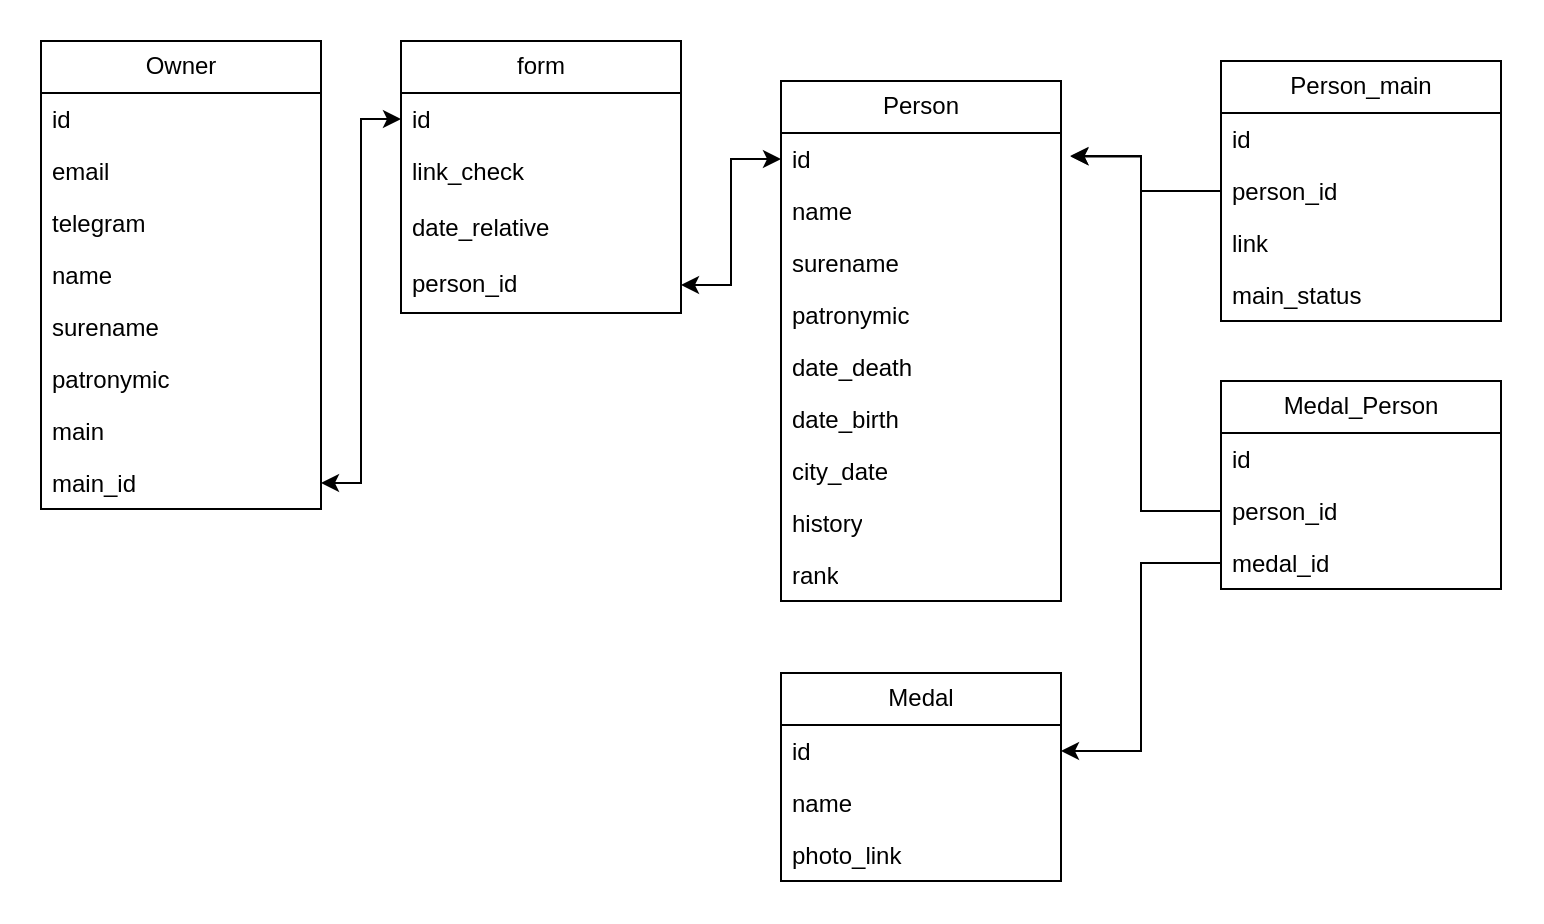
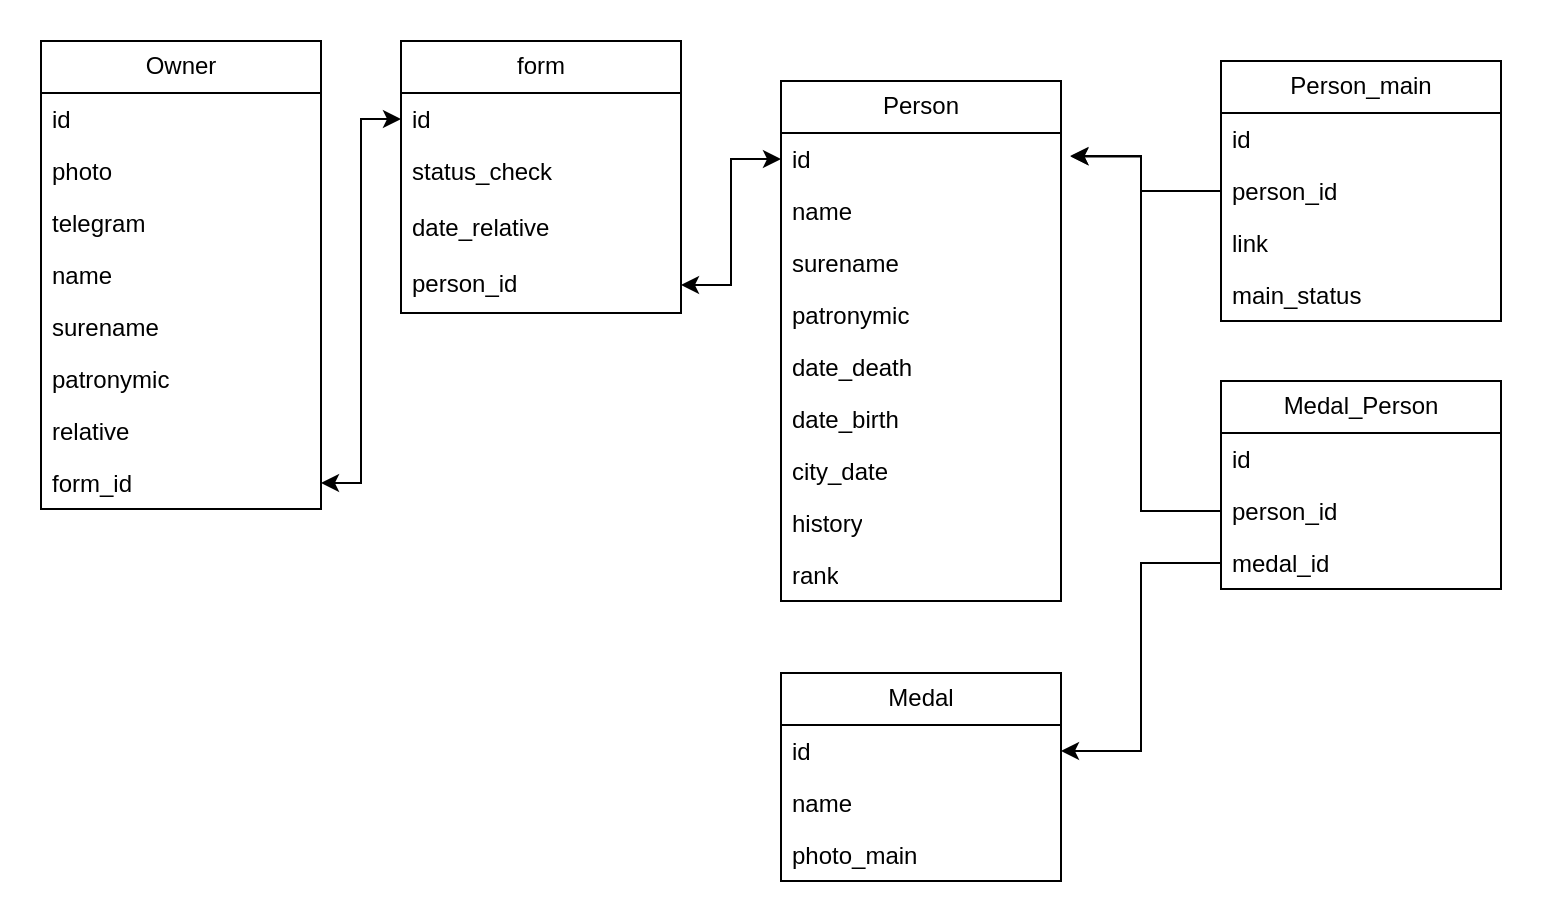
  <mxCell id="0" />
  <mxCell id="1" parent="0" />
  <mxCell id="2" value="form" style="swimlane;fontStyle=0;childLayout=stackLayout;horizontal=1;startSize=26;fillColor=none;horizontalStack=0;resizeParent=1;resizeParentMax=0;resizeLast=0;collapsible=1;marginBottom=0;html=1;" parent="1" vertex="1"><mxGeometry x="200" y="20" width="140" height="136" as="geometry"><mxRectangle x="180" y="110" width="80" height="30" as="alternateBounds" /></mxGeometry></mxCell>
  <mxCell id="3" value="id" style="text;strokeColor=none;fillColor=none;align=left;verticalAlign=top;spacingLeft=4;spacingRight=4;overflow=hidden;rotatable=0;points=[[0,0.5],[1,0.5]];portConstraint=eastwest;whiteSpace=wrap;html=1;" parent="2" vertex="1"><mxGeometry y="26" width="140" height="26" as="geometry" /></mxCell>
- <mxCell id="4" value="link_check&lt;div&gt;&lt;br&gt;&lt;/div&gt;" style="text;strokeColor=none;fillColor=none;align=left;verticalAlign=top;spacingLeft=4;spacingRight=4;overflow=hidden;rotatable=0;points=[[0,0.5],[1,0.5]];portConstraint=eastwest;whiteSpace=wrap;html=1;" parent="2" vertex="1"><mxGeometry y="52" width="140" height="28" as="geometry" /></mxCell>
+ <mxCell id="4" value="status_check&lt;div&gt;&lt;br&gt;&lt;/div&gt;" style="text;strokeColor=none;fillColor=none;align=left;verticalAlign=top;spacingLeft=4;spacingRight=4;overflow=hidden;rotatable=0;points=[[0,0.5],[1,0.5]];portConstraint=eastwest;whiteSpace=wrap;html=1;" parent="2" vertex="1"><mxGeometry y="52" width="140" height="28" as="geometry" /></mxCell>
  <mxCell id="5" value="date_relative" style="text;strokeColor=none;fillColor=none;align=left;verticalAlign=top;spacingLeft=4;spacingRight=4;overflow=hidden;rotatable=0;points=[[0,0.5],[1,0.5]];portConstraint=eastwest;whiteSpace=wrap;html=1;" parent="2" vertex="1"><mxGeometry y="80" width="140" height="28" as="geometry" /></mxCell>
  <mxCell id="6" value="person_id" style="text;strokeColor=none;fillColor=none;align=left;verticalAlign=top;spacingLeft=4;spacingRight=4;overflow=hidden;rotatable=0;points=[[0,0.5],[1,0.5]];portConstraint=eastwest;whiteSpace=wrap;html=1;" parent="2" vertex="1"><mxGeometry y="108" width="140" height="28" as="geometry" /></mxCell>
  <mxCell id="7" value="Owner" style="swimlane;fontStyle=0;childLayout=stackLayout;horizontal=1;startSize=26;fillColor=none;horizontalStack=0;resizeParent=1;resizeParentMax=0;resizeLast=0;collapsible=1;marginBottom=0;html=1;" parent="1" vertex="1"><mxGeometry x="20" y="20" width="140" height="234" as="geometry" /></mxCell>
  <mxCell id="8" value="id" style="text;strokeColor=none;fillColor=none;align=left;verticalAlign=top;spacingLeft=4;spacingRight=4;overflow=hidden;rotatable=0;points=[[0,0.5],[1,0.5]];portConstraint=eastwest;whiteSpace=wrap;html=1;" parent="7" vertex="1"><mxGeometry y="26" width="140" height="26" as="geometry" /></mxCell>
- <mxCell id="9" value="email" style="text;strokeColor=none;fillColor=none;align=left;verticalAlign=top;spacingLeft=4;spacingRight=4;overflow=hidden;rotatable=0;points=[[0,0.5],[1,0.5]];portConstraint=eastwest;whiteSpace=wrap;html=1;" parent="7" vertex="1"><mxGeometry y="52" width="140" height="26" as="geometry" /></mxCell>
+ <mxCell id="9" value="photo" style="text;strokeColor=none;fillColor=none;align=left;verticalAlign=top;spacingLeft=4;spacingRight=4;overflow=hidden;rotatable=0;points=[[0,0.5],[1,0.5]];portConstraint=eastwest;whiteSpace=wrap;html=1;" parent="7" vertex="1"><mxGeometry y="52" width="140" height="26" as="geometry" /></mxCell>
  <mxCell id="10" value="telegram" style="text;strokeColor=none;fillColor=none;align=left;verticalAlign=top;spacingLeft=4;spacingRight=4;overflow=hidden;rotatable=0;points=[[0,0.5],[1,0.5]];portConstraint=eastwest;whiteSpace=wrap;html=1;" parent="7" vertex="1"><mxGeometry y="78" width="140" height="26" as="geometry" /></mxCell>
  <mxCell id="11" value="name" style="text;strokeColor=none;fillColor=none;align=left;verticalAlign=top;spacingLeft=4;spacingRight=4;overflow=hidden;rotatable=0;points=[[0,0.5],[1,0.5]];portConstraint=eastwest;whiteSpace=wrap;html=1;" parent="7" vertex="1"><mxGeometry y="104" width="140" height="26" as="geometry" /></mxCell>
  <mxCell id="12" value="surename" style="text;strokeColor=none;fillColor=none;align=left;verticalAlign=top;spacingLeft=4;spacingRight=4;overflow=hidden;rotatable=0;points=[[0,0.5],[1,0.5]];portConstraint=eastwest;whiteSpace=wrap;html=1;" parent="7" vertex="1"><mxGeometry y="130" width="140" height="26" as="geometry" /></mxCell>
  <mxCell id="13" value="patronymic" style="text;strokeColor=none;fillColor=none;align=left;verticalAlign=top;spacingLeft=4;spacingRight=4;overflow=hidden;rotatable=0;points=[[0,0.5],[1,0.5]];portConstraint=eastwest;whiteSpace=wrap;html=1;" parent="7" vertex="1"><mxGeometry y="156" width="140" height="26" as="geometry" /></mxCell>
- <mxCell id="14" value="main" style="text;strokeColor=none;fillColor=none;align=left;verticalAlign=top;spacingLeft=4;spacingRight=4;overflow=hidden;rotatable=0;points=[[0,0.5],[1,0.5]];portConstraint=eastwest;whiteSpace=wrap;html=1;" parent="7" vertex="1"><mxGeometry y="182" width="140" height="26" as="geometry" /></mxCell>
- <mxCell id="15" value="main_id" style="text;strokeColor=none;fillColor=none;align=left;verticalAlign=top;spacingLeft=4;spacingRight=4;overflow=hidden;rotatable=0;points=[[0,0.5],[1,0.5]];portConstraint=eastwest;whiteSpace=wrap;html=1;" parent="7" vertex="1"><mxGeometry y="208" width="140" height="26" as="geometry" /></mxCell>
+ <mxCell id="14" value="relative" style="text;strokeColor=none;fillColor=none;align=left;verticalAlign=top;spacingLeft=4;spacingRight=4;overflow=hidden;rotatable=0;points=[[0,0.5],[1,0.5]];portConstraint=eastwest;whiteSpace=wrap;html=1;" parent="7" vertex="1"><mxGeometry y="182" width="140" height="26" as="geometry" /></mxCell>
+ <mxCell id="15" value="form_id" style="text;strokeColor=none;fillColor=none;align=left;verticalAlign=top;spacingLeft=4;spacingRight=4;overflow=hidden;rotatable=0;points=[[0,0.5],[1,0.5]];portConstraint=eastwest;whiteSpace=wrap;html=1;" parent="7" vertex="1"><mxGeometry y="208" width="140" height="26" as="geometry" /></mxCell>
  <mxCell id="16" value="Person" style="swimlane;fontStyle=0;childLayout=stackLayout;horizontal=1;startSize=26;fillColor=none;horizontalStack=0;resizeParent=1;resizeParentMax=0;resizeLast=0;collapsible=1;marginBottom=0;html=1;" parent="1" vertex="1"><mxGeometry x="390" y="40" width="140" height="260" as="geometry" /></mxCell>
  <mxCell id="17" value="id" style="text;strokeColor=none;fillColor=none;align=left;verticalAlign=top;spacingLeft=4;spacingRight=4;overflow=hidden;rotatable=0;points=[[0,0.5],[1,0.5]];portConstraint=eastwest;whiteSpace=wrap;html=1;" parent="16" vertex="1"><mxGeometry y="26" width="140" height="26" as="geometry" /></mxCell>
  <mxCell id="18" value="name" style="text;strokeColor=none;fillColor=none;align=left;verticalAlign=top;spacingLeft=4;spacingRight=4;overflow=hidden;rotatable=0;points=[[0,0.5],[1,0.5]];portConstraint=eastwest;whiteSpace=wrap;html=1;" parent="16" vertex="1"><mxGeometry y="52" width="140" height="26" as="geometry" /></mxCell>
  <mxCell id="19" value="surename" style="text;strokeColor=none;fillColor=none;align=left;verticalAlign=top;spacingLeft=4;spacingRight=4;overflow=hidden;rotatable=0;points=[[0,0.5],[1,0.5]];portConstraint=eastwest;whiteSpace=wrap;html=1;" parent="16" vertex="1"><mxGeometry y="78" width="140" height="26" as="geometry" /></mxCell>
  <mxCell id="20" value="patronymic" style="text;strokeColor=none;fillColor=none;align=left;verticalAlign=top;spacingLeft=4;spacingRight=4;overflow=hidden;rotatable=0;points=[[0,0.5],[1,0.5]];portConstraint=eastwest;whiteSpace=wrap;html=1;" parent="16" vertex="1"><mxGeometry y="104" width="140" height="26" as="geometry" /></mxCell>
  <mxCell id="21" value="date_death" style="text;strokeColor=none;fillColor=none;align=left;verticalAlign=top;spacingLeft=4;spacingRight=4;overflow=hidden;rotatable=0;points=[[0,0.5],[1,0.5]];portConstraint=eastwest;whiteSpace=wrap;html=1;" parent="16" vertex="1"><mxGeometry y="130" width="140" height="26" as="geometry" /></mxCell>
  <mxCell id="22" value="date_birth" style="text;strokeColor=none;fillColor=none;align=left;verticalAlign=top;spacingLeft=4;spacingRight=4;overflow=hidden;rotatable=0;points=[[0,0.5],[1,0.5]];portConstraint=eastwest;whiteSpace=wrap;html=1;" parent="16" vertex="1"><mxGeometry y="156" width="140" height="26" as="geometry" /></mxCell>
  <mxCell id="23" value="city_date" style="text;strokeColor=none;fillColor=none;align=left;verticalAlign=top;spacingLeft=4;spacingRight=4;overflow=hidden;rotatable=0;points=[[0,0.5],[1,0.5]];portConstraint=eastwest;whiteSpace=wrap;html=1;" parent="16" vertex="1"><mxGeometry y="182" width="140" height="26" as="geometry" /></mxCell>
  <mxCell id="24" value="history" style="text;strokeColor=none;fillColor=none;align=left;verticalAlign=top;spacingLeft=4;spacingRight=4;overflow=hidden;rotatable=0;points=[[0,0.5],[1,0.5]];portConstraint=eastwest;whiteSpace=wrap;html=1;" parent="16" vertex="1"><mxGeometry y="208" width="140" height="26" as="geometry" /></mxCell>
  <mxCell id="25" value="rank" style="text;strokeColor=none;fillColor=none;align=left;verticalAlign=top;spacingLeft=4;spacingRight=4;overflow=hidden;rotatable=0;points=[[0,0.5],[1,0.5]];portConstraint=eastwest;whiteSpace=wrap;html=1;" parent="16" vertex="1"><mxGeometry y="234" width="140" height="26" as="geometry" /></mxCell>
  <mxCell id="26" style="edgeStyle=orthogonalEdgeStyle;rounded=0;orthogonalLoop=1;jettySize=auto;html=1;entryX=0;entryY=0.5;entryDx=0;entryDy=0;startArrow=classic;startFill=1;" parent="1" source="6" target="17" edge="1"><mxGeometry relative="1" as="geometry" /></mxCell>
  <mxCell id="27" value="Medal" style="swimlane;fontStyle=0;childLayout=stackLayout;horizontal=1;startSize=26;fillColor=none;horizontalStack=0;resizeParent=1;resizeParentMax=0;resizeLast=0;collapsible=1;marginBottom=0;html=1;" parent="1" vertex="1"><mxGeometry x="390" y="336" width="140" height="104" as="geometry" /></mxCell>
  <mxCell id="28" value="id" style="text;strokeColor=none;fillColor=none;align=left;verticalAlign=top;spacingLeft=4;spacingRight=4;overflow=hidden;rotatable=0;points=[[0,0.5],[1,0.5]];portConstraint=eastwest;whiteSpace=wrap;html=1;" parent="27" vertex="1"><mxGeometry y="26" width="140" height="26" as="geometry" /></mxCell>
  <mxCell id="29" value="name" style="text;strokeColor=none;fillColor=none;align=left;verticalAlign=top;spacingLeft=4;spacingRight=4;overflow=hidden;rotatable=0;points=[[0,0.5],[1,0.5]];portConstraint=eastwest;whiteSpace=wrap;html=1;" parent="27" vertex="1"><mxGeometry y="52" width="140" height="26" as="geometry" /></mxCell>
- <mxCell id="30" value="photo_link" style="text;strokeColor=none;fillColor=none;align=left;verticalAlign=top;spacingLeft=4;spacingRight=4;overflow=hidden;rotatable=0;points=[[0,0.5],[1,0.5]];portConstraint=eastwest;whiteSpace=wrap;html=1;" parent="27" vertex="1"><mxGeometry y="78" width="140" height="26" as="geometry" /></mxCell>
+ <mxCell id="30" value="photo_main" style="text;strokeColor=none;fillColor=none;align=left;verticalAlign=top;spacingLeft=4;spacingRight=4;overflow=hidden;rotatable=0;points=[[0,0.5],[1,0.5]];portConstraint=eastwest;whiteSpace=wrap;html=1;" parent="27" vertex="1"><mxGeometry y="78" width="140" height="26" as="geometry" /></mxCell>
  <mxCell id="31" style="edgeStyle=orthogonalEdgeStyle;rounded=0;orthogonalLoop=1;jettySize=auto;html=1;entryX=0;entryY=0.5;entryDx=0;entryDy=0;startArrow=classic;startFill=1;" parent="1" source="15" target="3" edge="1"><mxGeometry relative="1" as="geometry" /></mxCell>
  <mxCell id="32" value="Medal_Person" style="swimlane;fontStyle=0;childLayout=stackLayout;horizontal=1;startSize=26;fillColor=none;horizontalStack=0;resizeParent=1;resizeParentMax=0;resizeLast=0;collapsible=1;marginBottom=0;html=1;" parent="1" vertex="1"><mxGeometry x="610" y="190" width="140" height="104" as="geometry" /></mxCell>
  <mxCell id="33" value="id" style="text;strokeColor=none;fillColor=none;align=left;verticalAlign=top;spacingLeft=4;spacingRight=4;overflow=hidden;rotatable=0;points=[[0,0.5],[1,0.5]];portConstraint=eastwest;whiteSpace=wrap;html=1;" parent="32" vertex="1"><mxGeometry y="26" width="140" height="26" as="geometry" /></mxCell>
  <mxCell id="34" value="person_id" style="text;strokeColor=none;fillColor=none;align=left;verticalAlign=top;spacingLeft=4;spacingRight=4;overflow=hidden;rotatable=0;points=[[0,0.5],[1,0.5]];portConstraint=eastwest;whiteSpace=wrap;html=1;" parent="32" vertex="1"><mxGeometry y="52" width="140" height="26" as="geometry" /></mxCell>
  <mxCell id="35" value="medal_id" style="text;strokeColor=none;fillColor=none;align=left;verticalAlign=top;spacingLeft=4;spacingRight=4;overflow=hidden;rotatable=0;points=[[0,0.5],[1,0.5]];portConstraint=eastwest;whiteSpace=wrap;html=1;" parent="32" vertex="1"><mxGeometry y="78" width="140" height="26" as="geometry" /></mxCell>
  <mxCell id="36" style="edgeStyle=orthogonalEdgeStyle;rounded=0;orthogonalLoop=1;jettySize=auto;html=1;entryX=1.034;entryY=0.45;entryDx=0;entryDy=0;entryPerimeter=0;" parent="1" source="34" target="17" edge="1"><mxGeometry relative="1" as="geometry" /></mxCell>
  <mxCell id="37" style="edgeStyle=orthogonalEdgeStyle;rounded=0;orthogonalLoop=1;jettySize=auto;html=1;entryX=1;entryY=0.5;entryDx=0;entryDy=0;" parent="1" source="35" target="28" edge="1"><mxGeometry relative="1" as="geometry" /></mxCell>
  <mxCell id="38" value="Person_main" style="swimlane;fontStyle=0;childLayout=stackLayout;horizontal=1;startSize=26;fillColor=none;horizontalStack=0;resizeParent=1;resizeParentMax=0;resizeLast=0;collapsible=1;marginBottom=0;html=1;" parent="1" vertex="1"><mxGeometry x="610" y="30" width="140" height="130" as="geometry" /></mxCell>
  <mxCell id="39" value="id" style="text;strokeColor=none;fillColor=none;align=left;verticalAlign=top;spacingLeft=4;spacingRight=4;overflow=hidden;rotatable=0;points=[[0,0.5],[1,0.5]];portConstraint=eastwest;whiteSpace=wrap;html=1;" parent="38" vertex="1"><mxGeometry y="26" width="140" height="26" as="geometry" /></mxCell>
  <mxCell id="40" value="person_id" style="text;strokeColor=none;fillColor=none;align=left;verticalAlign=top;spacingLeft=4;spacingRight=4;overflow=hidden;rotatable=0;points=[[0,0.5],[1,0.5]];portConstraint=eastwest;whiteSpace=wrap;html=1;" parent="38" vertex="1"><mxGeometry y="52" width="140" height="26" as="geometry" /></mxCell>
  <mxCell id="41" value="link" style="text;strokeColor=none;fillColor=none;align=left;verticalAlign=top;spacingLeft=4;spacingRight=4;overflow=hidden;rotatable=0;points=[[0,0.5],[1,0.5]];portConstraint=eastwest;whiteSpace=wrap;html=1;" parent="38" vertex="1"><mxGeometry y="78" width="140" height="26" as="geometry" /></mxCell>
  <mxCell id="42" value="main_status" style="text;strokeColor=none;fillColor=none;align=left;verticalAlign=top;spacingLeft=4;spacingRight=4;overflow=hidden;rotatable=0;points=[[0,0.5],[1,0.5]];portConstraint=eastwest;whiteSpace=wrap;html=1;" parent="38" vertex="1"><mxGeometry y="104" width="140" height="26" as="geometry" /></mxCell>
  <mxCell id="43" style="edgeStyle=orthogonalEdgeStyle;rounded=0;orthogonalLoop=1;jettySize=auto;html=1;entryX=1.033;entryY=0.441;entryDx=0;entryDy=0;entryPerimeter=0;exitX=0;exitY=0.5;exitDx=0;exitDy=0;" parent="1" source="40" target="17" edge="1"><mxGeometry relative="1" as="geometry" /></mxCell>
